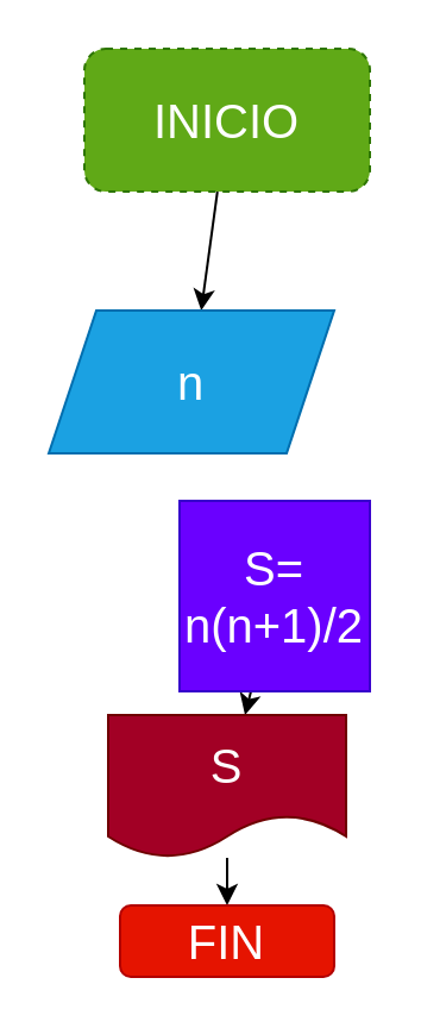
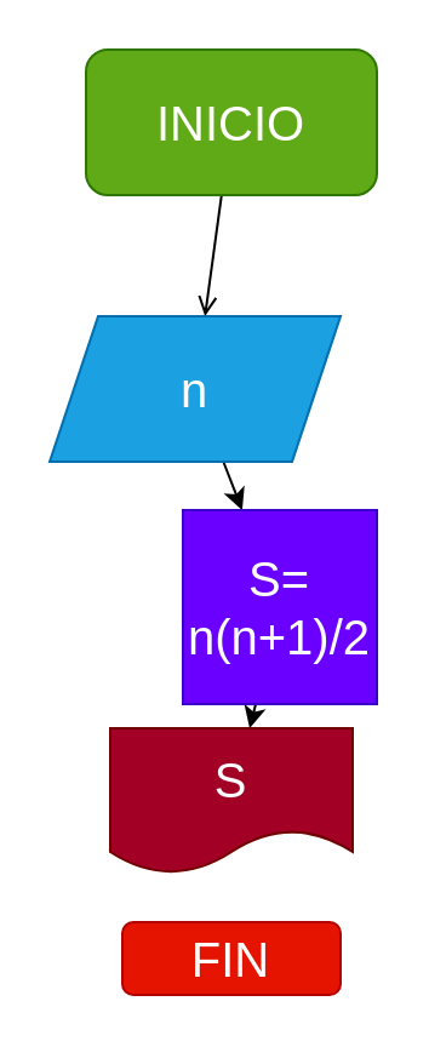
  <mxCell id="0" />
  <mxCell id="1" parent="0" />
- <mxCell id="2" value="" style="edgeStyle=none;html=1;fontSize=20;" edge="1" parent="1" source="3" target="5"><mxGeometry relative="1" as="geometry" /></mxCell>
- <mxCell id="3" value="&lt;font style=&quot;font-size: 20px;&quot;&gt;INICIO&lt;/font&gt;" style="rounded=1;whiteSpace=wrap;html=1;fillColor=#60a917;fontColor=#ffffff;strokeColor=#2D7600;dashed=1;" vertex="1" parent="1"><mxGeometry x="35" y="20" width="120" height="60" as="geometry" /></mxCell>
+ <mxCell id="2" value="" style="edgeStyle=none;html=1;fontSize=20;endArrow=open;" edge="1" parent="1" source="3" target="5"><mxGeometry relative="1" as="geometry" /></mxCell>
+ <mxCell id="3" value="&lt;font style=&quot;font-size: 20px;&quot;&gt;INICIO&lt;/font&gt;" style="rounded=1;whiteSpace=wrap;html=1;fillColor=#60a917;fontColor=#ffffff;strokeColor=#2D7600;" vertex="1" parent="1"><mxGeometry x="35" y="20" width="120" height="60" as="geometry" /></mxCell>
+ <mxCell id="4" value="" style="edgeStyle=none;html=1;fontSize=20;" edge="1" parent="1" source="5" target="7"><mxGeometry relative="1" as="geometry" /></mxCell>
  <mxCell id="5" value="n" style="shape=parallelogram;perimeter=parallelogramPerimeter;whiteSpace=wrap;html=1;fixedSize=1;fontSize=20;fillColor=#1ba1e2;fontColor=#ffffff;strokeColor=#006EAF;" vertex="1" parent="1"><mxGeometry x="20" y="130" width="120" height="60" as="geometry" /></mxCell>
  <mxCell id="6" value="" style="edgeStyle=none;html=1;fontSize=20;" edge="1" parent="1" source="7" target="9"><mxGeometry relative="1" as="geometry" /></mxCell>
  <mxCell id="7" value="S= n(n+1)/2" style="whiteSpace=wrap;html=1;aspect=fixed;fontSize=20;fillColor=#6a00ff;fontColor=#ffffff;strokeColor=#3700CC;" vertex="1" parent="1"><mxGeometry x="75" y="210" width="80" height="80" as="geometry" /></mxCell>
- <mxCell id="8" value="" style="edgeStyle=none;html=1;fontSize=20;" edge="1" parent="1" source="9" target="10"><mxGeometry relative="1" as="geometry" /></mxCell>
  <mxCell id="9" value="S" style="shape=document;whiteSpace=wrap;html=1;boundedLbl=1;fontSize=20;fillColor=#a20025;fontColor=#ffffff;strokeColor=#6F0000;" vertex="1" parent="1"><mxGeometry x="45" y="300" width="100" height="60" as="geometry" /></mxCell>
  <mxCell id="10" value="FIN" style="rounded=1;whiteSpace=wrap;html=1;fontSize=20;fillColor=#e51400;fontColor=#ffffff;strokeColor=#B20000;" vertex="1" parent="1"><mxGeometry x="50" y="380" width="90" height="30" as="geometry" /></mxCell>
